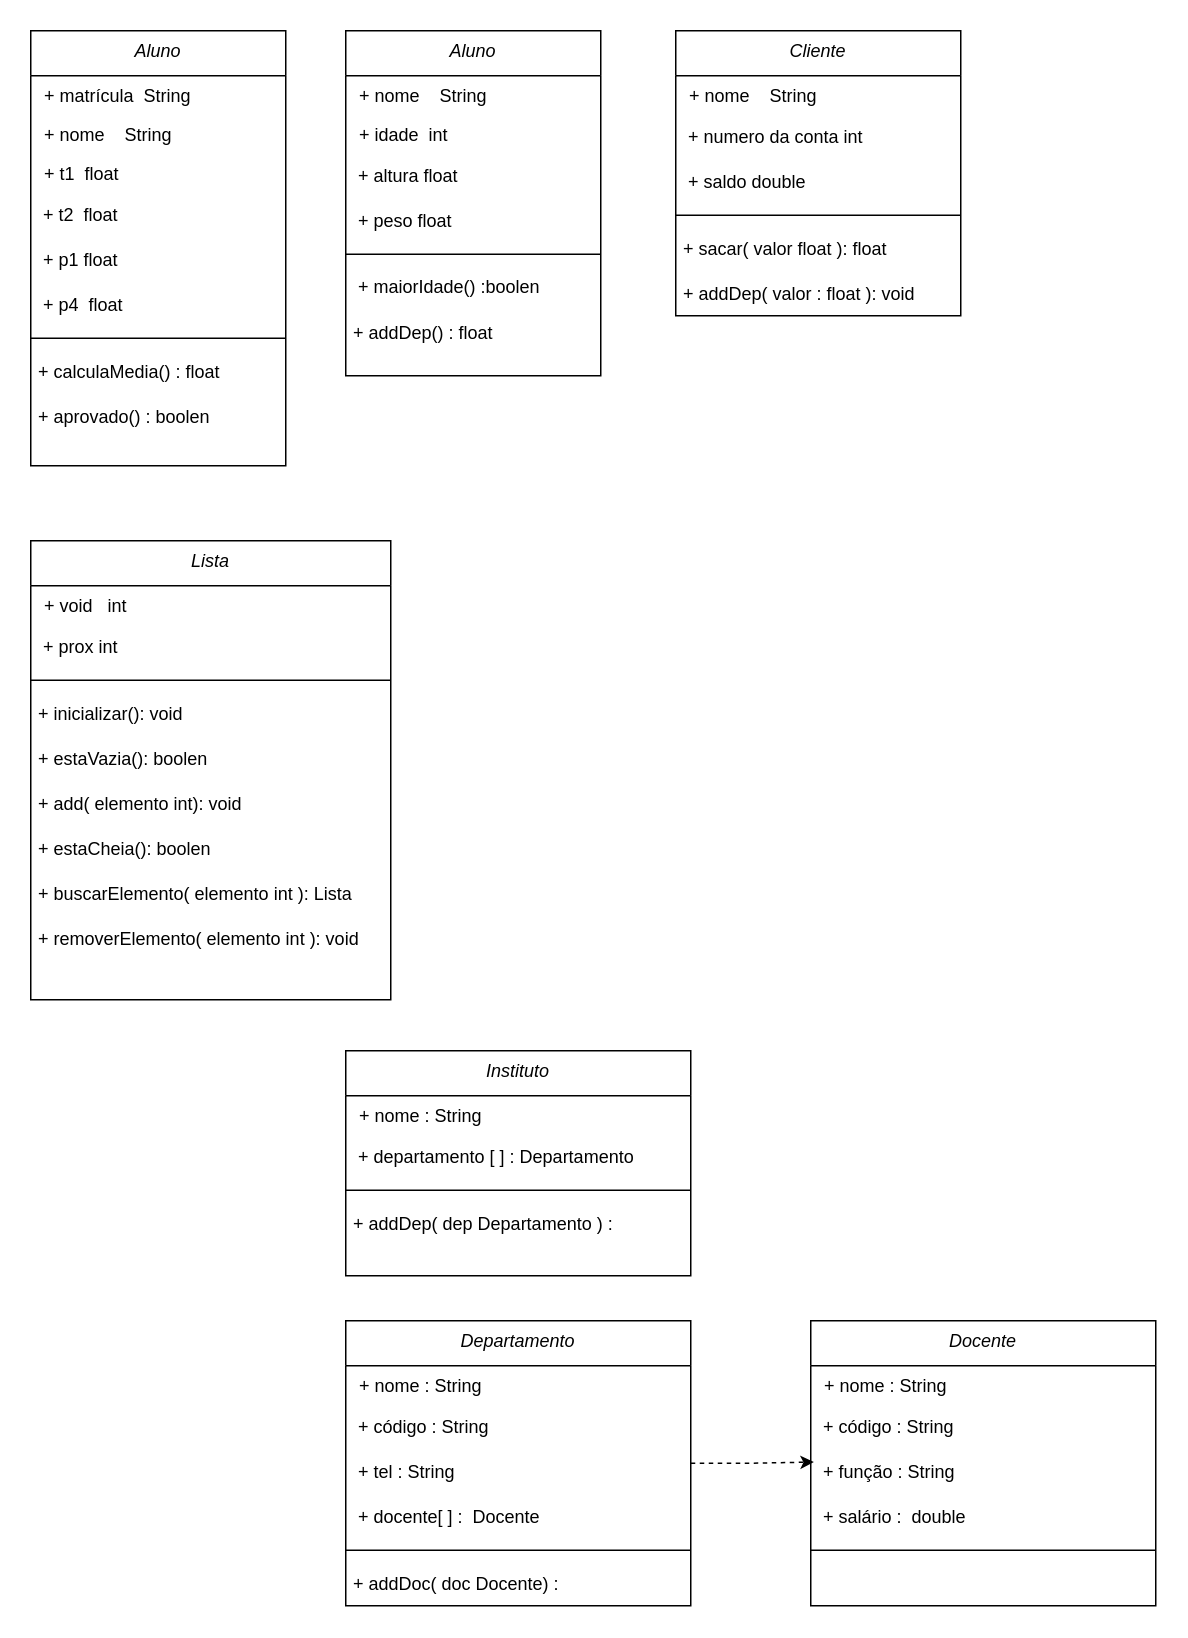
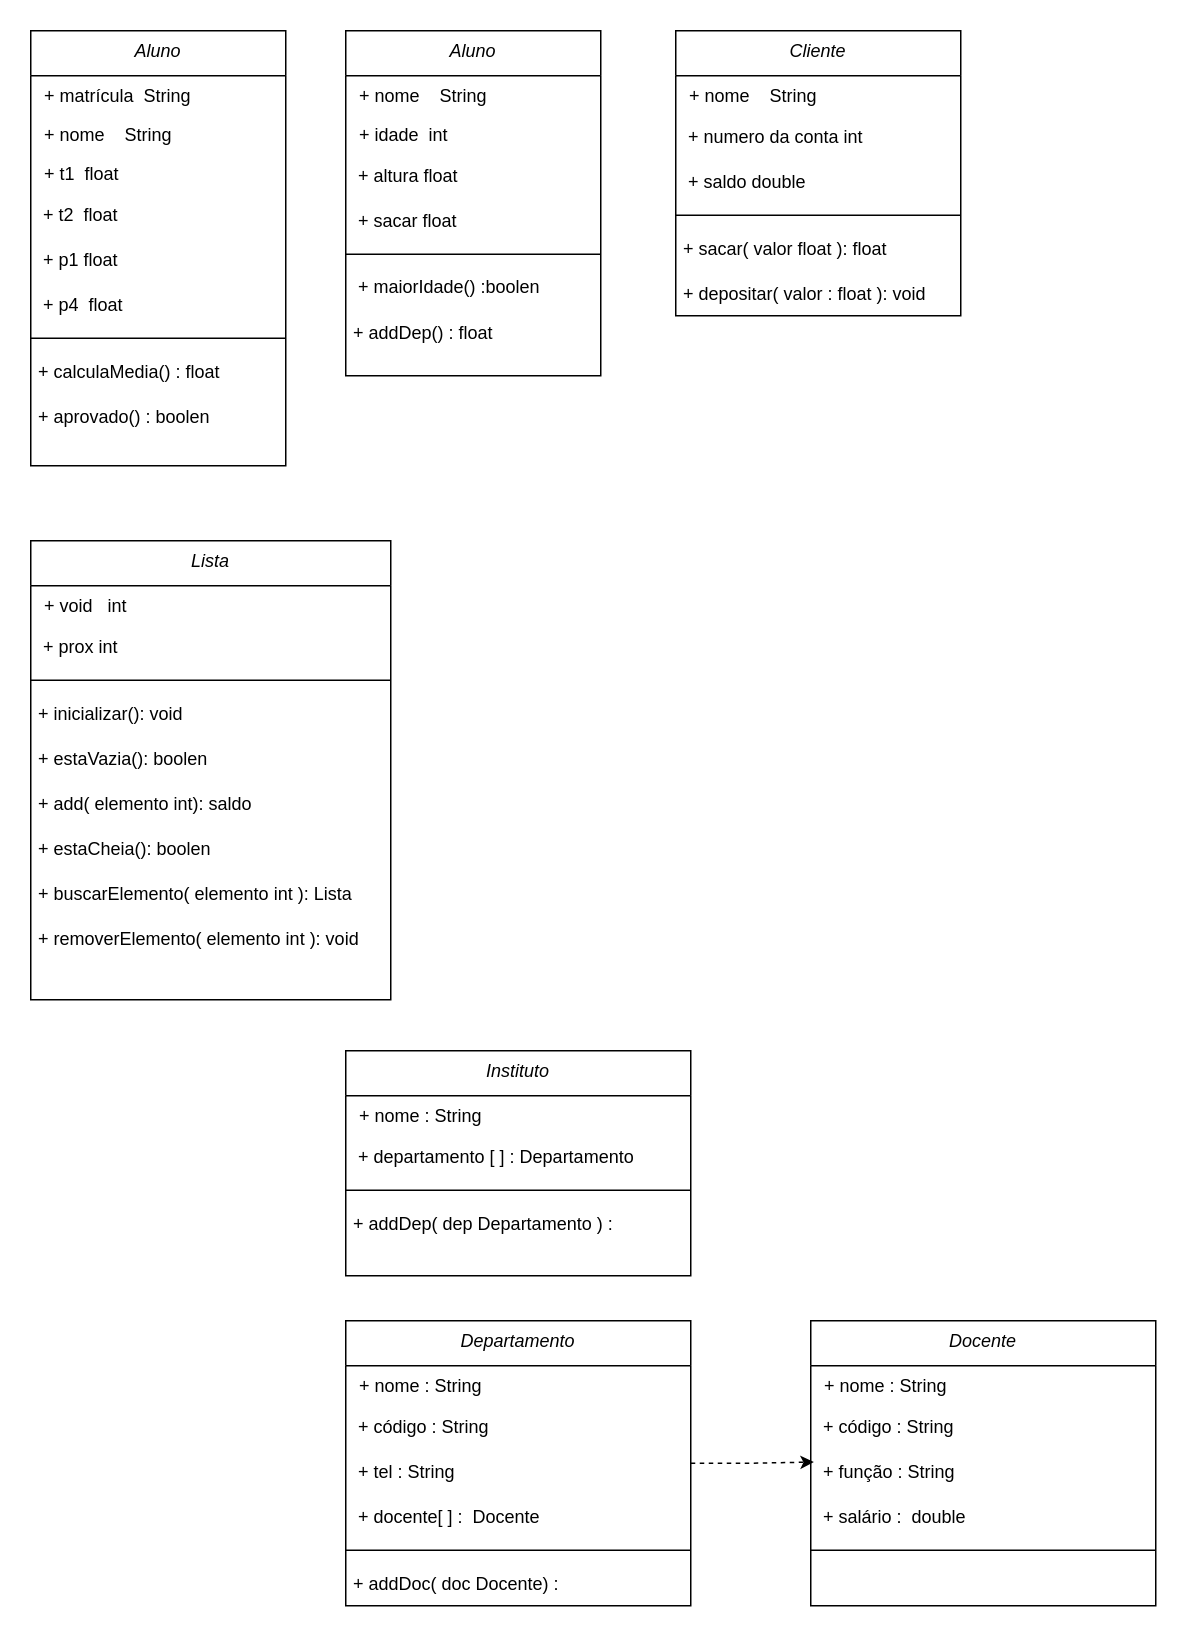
  <mxCell id="0" />
  <mxCell id="1" parent="0" />
  <mxCell id="2" value="Aluno" style="swimlane;fontStyle=2;align=center;verticalAlign=top;childLayout=stackLayout;horizontal=1;startSize=30;horizontalStack=0;resizeParent=1;resizeLast=0;collapsible=1;marginBottom=0;rounded=0;shadow=0;strokeWidth=1;" parent="1" vertex="1"><mxGeometry x="20" y="20" width="170" height="290" as="geometry"><mxRectangle x="230" y="140" width="160" height="26" as="alternateBounds" /></mxGeometry></mxCell>
  <mxCell id="3" value=" + matrícula  String" style="text;align=left;verticalAlign=top;spacingLeft=4;spacingRight=4;overflow=hidden;rotatable=0;points=[[0,0.5],[1,0.5]];portConstraint=eastwest;" parent="2" vertex="1"><mxGeometry y="30" width="170" height="26" as="geometry" /></mxCell>
  <mxCell id="4" value=" + nome    String" style="text;align=left;verticalAlign=top;spacingLeft=4;spacingRight=4;overflow=hidden;rotatable=0;points=[[0,0.5],[1,0.5]];portConstraint=eastwest;" parent="2" vertex="1"><mxGeometry y="56" width="170" height="26" as="geometry" /></mxCell>
  <mxCell id="5" value=" + t1  float" style="text;align=left;verticalAlign=top;spacingLeft=4;spacingRight=4;overflow=hidden;rotatable=0;points=[[0,0.5],[1,0.5]];portConstraint=eastwest;" parent="2" vertex="1"><mxGeometry y="82" width="170" height="26" as="geometry" /></mxCell>
  <mxCell id="6" value="&amp;nbsp; + t2&amp;nbsp; float" style="text;html=1;align=left;verticalAlign=middle;resizable=0;points=[];autosize=1;strokeColor=none;fillColor=none;fontSize=12;" parent="2" vertex="1"><mxGeometry y="108" width="170" height="30" as="geometry" /></mxCell>
  <mxCell id="7" value="&amp;nbsp; + p1 float" style="text;html=1;align=left;verticalAlign=middle;resizable=0;points=[];autosize=1;strokeColor=none;fillColor=none;fontSize=12;" parent="2" vertex="1"><mxGeometry y="138" width="170" height="30" as="geometry" /></mxCell>
  <mxCell id="8" value="&amp;nbsp; + p4&amp;nbsp; float" style="text;html=1;align=left;verticalAlign=middle;resizable=0;points=[];autosize=1;strokeColor=none;fillColor=none;fontSize=12;" parent="2" vertex="1"><mxGeometry y="168" width="170" height="30" as="geometry" /></mxCell>
  <mxCell id="9" value="" style="line;html=1;strokeWidth=1;align=left;verticalAlign=middle;spacingTop=-1;spacingLeft=3;spacingRight=3;rotatable=0;labelPosition=right;points=[];portConstraint=eastwest;" parent="2" vertex="1"><mxGeometry y="198" width="170" height="14" as="geometry" /></mxCell>
  <mxCell id="10" value="&lt;font style=&quot;font-size: 12px;&quot;&gt;&amp;nbsp;+ calculaMedia() : float&lt;/font&gt;" style="text;html=1;align=left;verticalAlign=middle;resizable=0;points=[];autosize=1;strokeColor=none;fillColor=none;fontSize=14;" parent="2" vertex="1"><mxGeometry y="212" width="170" height="30" as="geometry" /></mxCell>
  <mxCell id="11" value="&lt;font style=&quot;font-size: 12px;&quot;&gt;&amp;nbsp;+ aprovado() : boolen&lt;/font&gt;" style="text;html=1;align=left;verticalAlign=middle;resizable=0;points=[];autosize=1;strokeColor=none;fillColor=none;fontSize=14;" parent="2" vertex="1"><mxGeometry y="242" width="170" height="30" as="geometry" /></mxCell>
  <mxCell id="12" value="Aluno" style="swimlane;fontStyle=2;align=center;verticalAlign=top;childLayout=stackLayout;horizontal=1;startSize=30;horizontalStack=0;resizeParent=1;resizeLast=0;collapsible=1;marginBottom=0;rounded=0;shadow=0;strokeWidth=1;" parent="1" vertex="1"><mxGeometry x="230" y="20" width="170" height="230" as="geometry"><mxRectangle x="230" y="140" width="160" height="26" as="alternateBounds" /></mxGeometry></mxCell>
  <mxCell id="13" value=" + nome    String" style="text;align=left;verticalAlign=top;spacingLeft=4;spacingRight=4;overflow=hidden;rotatable=0;points=[[0,0.5],[1,0.5]];portConstraint=eastwest;" parent="12" vertex="1"><mxGeometry y="30" width="170" height="26" as="geometry" /></mxCell>
  <mxCell id="14" value=" + idade  int" style="text;align=left;verticalAlign=top;spacingLeft=4;spacingRight=4;overflow=hidden;rotatable=0;points=[[0,0.5],[1,0.5]];portConstraint=eastwest;" parent="12" vertex="1"><mxGeometry y="56" width="170" height="26" as="geometry" /></mxCell>
  <mxCell id="15" value="&amp;nbsp; + altura float" style="text;html=1;align=left;verticalAlign=middle;resizable=0;points=[];autosize=1;strokeColor=none;fillColor=none;fontSize=12;" parent="12" vertex="1"><mxGeometry y="82" width="170" height="30" as="geometry" /></mxCell>
- <mxCell id="16" value="&amp;nbsp; + peso float" style="text;html=1;align=left;verticalAlign=middle;resizable=0;points=[];autosize=1;strokeColor=none;fillColor=none;fontSize=12;" parent="12" vertex="1"><mxGeometry y="112" width="170" height="30" as="geometry" /></mxCell>
+ <mxCell id="16" value="&amp;nbsp; + sacar float" style="text;html=1;align=left;verticalAlign=middle;resizable=0;points=[];autosize=1;strokeColor=none;fillColor=none;fontSize=12;" parent="12" vertex="1"><mxGeometry y="112" width="170" height="30" as="geometry" /></mxCell>
  <mxCell id="17" value="" style="line;html=1;strokeWidth=1;align=left;verticalAlign=middle;spacingTop=-1;spacingLeft=3;spacingRight=3;rotatable=0;labelPosition=right;points=[];portConstraint=eastwest;" parent="12" vertex="1"><mxGeometry y="142" width="170" height="14" as="geometry" /></mxCell>
  <mxCell id="18" value="&amp;nbsp; + maiorIdade() :boolen" style="text;html=1;align=left;verticalAlign=middle;resizable=0;points=[];autosize=1;strokeColor=none;fillColor=none;fontSize=12;" parent="12" vertex="1"><mxGeometry y="156" width="170" height="30" as="geometry" /></mxCell>
  <mxCell id="19" value="&lt;font style=&quot;font-size: 12px;&quot;&gt;&amp;nbsp;+ addDep() : float&lt;/font&gt;" style="text;html=1;align=left;verticalAlign=middle;resizable=0;points=[];autosize=1;strokeColor=none;fillColor=none;fontSize=14;" parent="12" vertex="1"><mxGeometry y="186" width="170" height="30" as="geometry" /></mxCell>
  <mxCell id="20" value="Cliente" style="swimlane;fontStyle=2;align=center;verticalAlign=top;childLayout=stackLayout;horizontal=1;startSize=30;horizontalStack=0;resizeParent=1;resizeLast=0;collapsible=1;marginBottom=0;rounded=0;shadow=0;strokeWidth=1;" parent="1" vertex="1"><mxGeometry x="450" y="20" width="190" height="190" as="geometry"><mxRectangle x="230" y="140" width="160" height="26" as="alternateBounds" /></mxGeometry></mxCell>
  <mxCell id="21" value=" + nome    String" style="text;align=left;verticalAlign=top;spacingLeft=4;spacingRight=4;overflow=hidden;rotatable=0;points=[[0,0.5],[1,0.5]];portConstraint=eastwest;" parent="20" vertex="1"><mxGeometry y="30" width="190" height="26" as="geometry" /></mxCell>
  <mxCell id="22" value="&amp;nbsp; + numero da conta int" style="text;html=1;align=left;verticalAlign=middle;resizable=0;points=[];autosize=1;strokeColor=none;fillColor=none;fontSize=12;" parent="20" vertex="1"><mxGeometry y="56" width="190" height="30" as="geometry" /></mxCell>
  <mxCell id="23" value="&amp;nbsp; + saldo double" style="text;html=1;align=left;verticalAlign=middle;resizable=0;points=[];autosize=1;strokeColor=none;fillColor=none;fontSize=12;" vertex="1" parent="20"><mxGeometry y="86" width="190" height="30" as="geometry" /></mxCell>
  <mxCell id="24" value="" style="line;html=1;strokeWidth=1;align=left;verticalAlign=middle;spacingTop=-1;spacingLeft=3;spacingRight=3;rotatable=0;labelPosition=right;points=[];portConstraint=eastwest;" parent="20" vertex="1"><mxGeometry y="116" width="190" height="14" as="geometry" /></mxCell>
  <mxCell id="25" value="&lt;font style=&quot;font-size: 12px;&quot;&gt;&amp;nbsp;+ sacar( valor float ): float&lt;/font&gt;" style="text;html=1;align=left;verticalAlign=middle;resizable=0;points=[];autosize=1;strokeColor=none;fillColor=none;fontSize=14;" parent="20" vertex="1"><mxGeometry y="130" width="190" height="30" as="geometry" /></mxCell>
- <mxCell id="26" value="&lt;font style=&quot;font-size: 12px;&quot;&gt;&amp;nbsp;+ addDep( valor : float ): void&lt;/font&gt;" style="text;html=1;align=left;verticalAlign=middle;resizable=0;points=[];autosize=1;strokeColor=none;fillColor=none;fontSize=14;" parent="20" vertex="1"><mxGeometry y="160" width="190" height="30" as="geometry" /></mxCell>
+ <mxCell id="26" value="&lt;font style=&quot;font-size: 12px;&quot;&gt;&amp;nbsp;+ depositar( valor : float ): void&lt;/font&gt;" style="text;html=1;align=left;verticalAlign=middle;resizable=0;points=[];autosize=1;strokeColor=none;fillColor=none;fontSize=14;" parent="20" vertex="1"><mxGeometry y="160" width="190" height="30" as="geometry" /></mxCell>
  <mxCell id="27" style="edgeStyle=none;curved=1;rounded=0;orthogonalLoop=1;jettySize=auto;html=1;entryX=0.5;entryY=1;entryDx=0;entryDy=0;fontSize=12;startSize=8;endSize=8;" parent="1" source="20" target="20" edge="1"><mxGeometry relative="1" as="geometry" /></mxCell>
  <mxCell id="28" value="Lista" style="swimlane;fontStyle=2;align=center;verticalAlign=top;childLayout=stackLayout;horizontal=1;startSize=30;horizontalStack=0;resizeParent=1;resizeLast=0;collapsible=1;marginBottom=0;rounded=0;shadow=0;strokeWidth=1;" parent="1" vertex="1"><mxGeometry x="20" y="360" width="240" height="306" as="geometry"><mxRectangle x="230" y="140" width="160" height="26" as="alternateBounds" /></mxGeometry></mxCell>
  <mxCell id="29" value=" + void   int" style="text;align=left;verticalAlign=top;spacingLeft=4;spacingRight=4;overflow=hidden;rotatable=0;points=[[0,0.5],[1,0.5]];portConstraint=eastwest;" parent="28" vertex="1"><mxGeometry y="30" width="240" height="26" as="geometry" /></mxCell>
  <mxCell id="30" value="&amp;nbsp; + prox int" style="text;html=1;align=left;verticalAlign=middle;resizable=0;points=[];autosize=1;strokeColor=none;fillColor=none;labelPosition=center;verticalLabelPosition=middle;" parent="28" vertex="1"><mxGeometry y="56" width="240" height="30" as="geometry" /></mxCell>
  <mxCell id="31" value="" style="line;html=1;strokeWidth=1;align=left;verticalAlign=middle;spacingTop=-1;spacingLeft=3;spacingRight=3;rotatable=0;labelPosition=right;points=[];portConstraint=eastwest;" parent="28" vertex="1"><mxGeometry y="86" width="240" height="14" as="geometry" /></mxCell>
  <mxCell id="32" value="&lt;font style=&quot;font-size: 12px;&quot;&gt;&amp;nbsp;+ inicializar(): void&lt;/font&gt;" style="text;html=1;align=left;verticalAlign=middle;resizable=0;points=[];autosize=1;strokeColor=none;fillColor=none;fontSize=14;" parent="28" vertex="1"><mxGeometry y="100" width="240" height="30" as="geometry" /></mxCell>
  <mxCell id="33" value="&lt;font style=&quot;font-size: 12px;&quot;&gt;&amp;nbsp;+ estaVazia(): boolen&lt;/font&gt;" style="text;html=1;align=left;verticalAlign=middle;resizable=0;points=[];autosize=1;strokeColor=none;fillColor=none;fontSize=14;" parent="28" vertex="1"><mxGeometry y="130" width="240" height="30" as="geometry" /></mxCell>
- <mxCell id="34" value="&lt;font style=&quot;font-size: 12px;&quot;&gt;&amp;nbsp;+ add( elemento int): void&lt;/font&gt;" style="text;html=1;align=left;verticalAlign=middle;resizable=0;points=[];autosize=1;strokeColor=none;fillColor=none;fontSize=14;" parent="28" vertex="1"><mxGeometry y="160" width="240" height="30" as="geometry" /></mxCell>
+ <mxCell id="34" value="&lt;font style=&quot;font-size: 12px;&quot;&gt;&amp;nbsp;+ add( elemento int): saldo&lt;/font&gt;" style="text;html=1;align=left;verticalAlign=middle;resizable=0;points=[];autosize=1;strokeColor=none;fillColor=none;fontSize=14;" parent="28" vertex="1"><mxGeometry y="160" width="240" height="30" as="geometry" /></mxCell>
  <mxCell id="35" value="&lt;font style=&quot;font-size: 12px;&quot;&gt;&amp;nbsp;+ estaCheia(): boolen&lt;/font&gt;" style="text;html=1;align=left;verticalAlign=middle;resizable=0;points=[];autosize=1;strokeColor=none;fillColor=none;fontSize=14;" parent="28" vertex="1"><mxGeometry y="190" width="240" height="30" as="geometry" /></mxCell>
  <mxCell id="36" value="&lt;font style=&quot;font-size: 12px;&quot;&gt;&amp;nbsp;+ buscarElemento( elemento int ): Lista&lt;/font&gt;" style="text;html=1;align=left;verticalAlign=middle;resizable=0;points=[];autosize=1;strokeColor=none;fillColor=none;fontSize=14;" parent="28" vertex="1"><mxGeometry y="220" width="240" height="30" as="geometry" /></mxCell>
  <mxCell id="37" value="&lt;font style=&quot;font-size: 12px;&quot;&gt;&amp;nbsp;+ removerElemento( elemento int ): void&lt;/font&gt;" style="text;html=1;align=left;verticalAlign=middle;resizable=0;points=[];autosize=1;strokeColor=none;fillColor=none;fontSize=14;" parent="28" vertex="1"><mxGeometry y="250" width="240" height="30" as="geometry" /></mxCell>
  <mxCell id="38" value="Instituto" style="swimlane;fontStyle=2;align=center;verticalAlign=top;childLayout=stackLayout;horizontal=1;startSize=30;horizontalStack=0;resizeParent=1;resizeLast=0;collapsible=1;marginBottom=0;rounded=0;shadow=0;strokeWidth=1;" parent="1" vertex="1"><mxGeometry x="230" y="700" width="230" height="150" as="geometry"><mxRectangle x="230" y="140" width="160" height="26" as="alternateBounds" /></mxGeometry></mxCell>
  <mxCell id="39" value=" + nome : String" style="text;align=left;verticalAlign=top;spacingLeft=4;spacingRight=4;overflow=hidden;rotatable=0;points=[[0,0.5],[1,0.5]];portConstraint=eastwest;" parent="38" vertex="1"><mxGeometry y="30" width="230" height="26" as="geometry" /></mxCell>
  <mxCell id="40" value="&amp;nbsp; + departamento [ ] : Departamento&amp;nbsp;" style="text;html=1;align=left;verticalAlign=middle;resizable=0;points=[];autosize=1;strokeColor=none;fillColor=none;fontSize=12;" parent="38" vertex="1"><mxGeometry y="56" width="230" height="30" as="geometry" /></mxCell>
  <mxCell id="41" value="" style="line;html=1;strokeWidth=1;align=left;verticalAlign=middle;spacingTop=-1;spacingLeft=3;spacingRight=3;rotatable=0;labelPosition=right;points=[];portConstraint=eastwest;" parent="38" vertex="1"><mxGeometry y="86" width="230" height="14" as="geometry" /></mxCell>
  <mxCell id="42" value="&lt;font style=&quot;font-size: 12px;&quot;&gt;&amp;nbsp;+ addDep( dep Departamento ) :&amp;nbsp;&lt;/font&gt;" style="text;html=1;align=left;verticalAlign=middle;resizable=0;points=[];autosize=1;strokeColor=none;fillColor=none;fontSize=14;" parent="38" vertex="1"><mxGeometry y="100" width="230" height="30" as="geometry" /></mxCell>
  <mxCell id="43" value="Departamento" style="swimlane;fontStyle=2;align=center;verticalAlign=top;childLayout=stackLayout;horizontal=1;startSize=30;horizontalStack=0;resizeParent=1;resizeLast=0;collapsible=1;marginBottom=0;rounded=0;shadow=0;strokeWidth=1;" parent="1" vertex="1"><mxGeometry x="230" y="880" width="230" height="190" as="geometry"><mxRectangle x="230" y="140" width="160" height="26" as="alternateBounds" /></mxGeometry></mxCell>
  <mxCell id="44" value=" + nome : String" style="text;align=left;verticalAlign=top;spacingLeft=4;spacingRight=4;overflow=hidden;rotatable=0;points=[[0,0.5],[1,0.5]];portConstraint=eastwest;" parent="43" vertex="1"><mxGeometry y="30" width="230" height="26" as="geometry" /></mxCell>
  <mxCell id="45" value="&amp;nbsp; + código : String" style="text;html=1;align=left;verticalAlign=middle;resizable=0;points=[];autosize=1;strokeColor=none;fillColor=none;fontSize=12;" parent="43" vertex="1"><mxGeometry y="56" width="230" height="30" as="geometry" /></mxCell>
  <mxCell id="46" value="&amp;nbsp; + tel : String" style="text;html=1;align=left;verticalAlign=middle;resizable=0;points=[];autosize=1;strokeColor=none;fillColor=none;fontSize=12;" parent="43" vertex="1"><mxGeometry y="86" width="230" height="30" as="geometry" /></mxCell>
  <mxCell id="47" value="&amp;nbsp; + docente[ ] :&amp;nbsp; Docente&amp;nbsp;" style="text;html=1;align=left;verticalAlign=middle;resizable=0;points=[];autosize=1;strokeColor=none;fillColor=none;fontSize=12;" parent="43" vertex="1"><mxGeometry y="116" width="230" height="30" as="geometry" /></mxCell>
  <mxCell id="48" value="" style="line;html=1;strokeWidth=1;align=left;verticalAlign=middle;spacingTop=-1;spacingLeft=3;spacingRight=3;rotatable=0;labelPosition=right;points=[];portConstraint=eastwest;" parent="43" vertex="1"><mxGeometry y="146" width="230" height="14" as="geometry" /></mxCell>
  <mxCell id="49" value="&lt;font style=&quot;font-size: 12px;&quot;&gt;&amp;nbsp;+ addDoc( doc Docente) :&amp;nbsp;&lt;/font&gt;" style="text;html=1;align=left;verticalAlign=middle;resizable=0;points=[];autosize=1;strokeColor=none;fillColor=none;fontSize=14;" parent="43" vertex="1"><mxGeometry y="160" width="230" height="30" as="geometry" /></mxCell>
  <mxCell id="50" value="Docente" style="swimlane;fontStyle=2;align=center;verticalAlign=top;childLayout=stackLayout;horizontal=1;startSize=30;horizontalStack=0;resizeParent=1;resizeLast=0;collapsible=1;marginBottom=0;rounded=0;shadow=0;strokeWidth=1;" parent="1" vertex="1"><mxGeometry x="540" y="880" width="230" height="190" as="geometry"><mxRectangle x="160" y="950" width="160" height="26" as="alternateBounds" /></mxGeometry></mxCell>
  <mxCell id="51" value=" + nome : String" style="text;align=left;verticalAlign=top;spacingLeft=4;spacingRight=4;overflow=hidden;rotatable=0;points=[[0,0.5],[1,0.5]];portConstraint=eastwest;" parent="50" vertex="1"><mxGeometry y="30" width="230" height="26" as="geometry" /></mxCell>
  <mxCell id="52" value="&amp;nbsp; + código : String" style="text;html=1;align=left;verticalAlign=middle;resizable=0;points=[];autosize=1;strokeColor=none;fillColor=none;fontSize=12;" parent="50" vertex="1"><mxGeometry y="56" width="230" height="30" as="geometry" /></mxCell>
  <mxCell id="53" value="&amp;nbsp; + função : String" style="text;html=1;align=left;verticalAlign=middle;resizable=0;points=[];autosize=1;strokeColor=none;fillColor=none;fontSize=12;" parent="50" vertex="1"><mxGeometry y="86" width="230" height="30" as="geometry" /></mxCell>
  <mxCell id="54" value="&amp;nbsp; + salário :&amp;nbsp; double&amp;nbsp;" style="text;html=1;align=left;verticalAlign=middle;resizable=0;points=[];autosize=1;strokeColor=none;fillColor=none;fontSize=12;" parent="50" vertex="1"><mxGeometry y="116" width="230" height="30" as="geometry" /></mxCell>
  <mxCell id="55" value="" style="line;html=1;strokeWidth=1;align=left;verticalAlign=middle;spacingTop=-1;spacingLeft=3;spacingRight=3;rotatable=0;labelPosition=right;points=[];portConstraint=eastwest;" parent="50" vertex="1"><mxGeometry y="146" width="230" height="14" as="geometry" /></mxCell>
  <mxCell id="56" style="edgeStyle=orthogonalEdgeStyle;rounded=0;orthogonalLoop=1;jettySize=auto;html=1;entryX=0.009;entryY=0.273;entryDx=0;entryDy=0;entryPerimeter=0;dashed=1;" edge="1" parent="1" source="43" target="53"><mxGeometry relative="1" as="geometry" /></mxCell>
